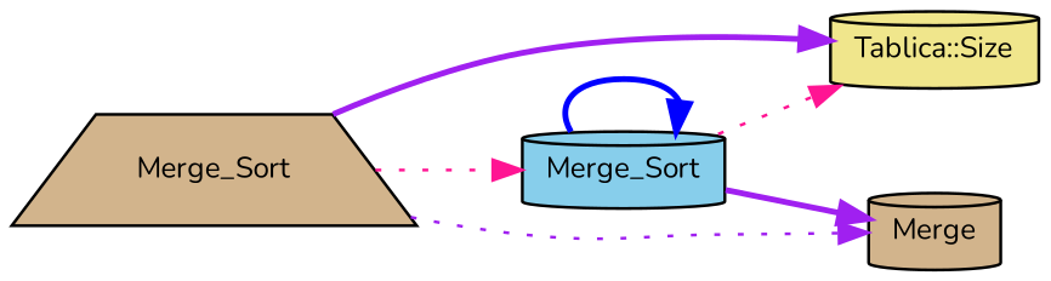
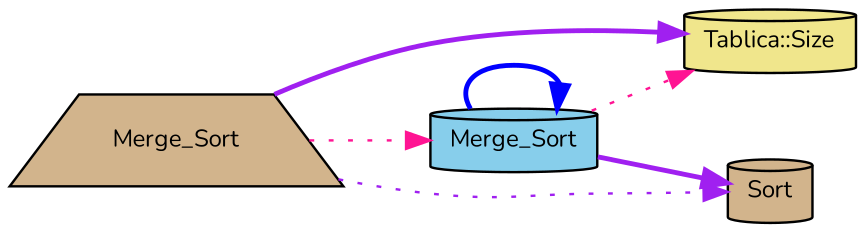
  digraph {
    rankdir=LR
    fontname=Nunito
    node [color=black fillcolor=tan fontname=Nunito fontsize=10 shape=cylinder style=filled]
    edge [color=purple fontname=Nunito fontsize=10 labelfontname=Helvetica labelfontsize=10 style=bold]
    n1 [fontcolor=black height=0.2 label=Merge_Sort shape=trapezium width=0.4]
    n2 [fillcolor=khaki height=0.2 label="Tablica::Size" width=0.4]
    n3 [fillcolor=skyblue height=0.2 label=Merge_Sort width=0.4]
-   n4 [height=0.2 label=Merge width=0.4]
+   n4 [height=0.2 label=Sort width=0.4]
    n1 -> n2
    n1 -> n3 [color=deeppink style=dotted]
    n1 -> n4 [style=dotted]
    n3 -> n2 [color=deeppink style=dotted]
    n3 -> n3 [color=blue]
    n3 -> n4
  }
